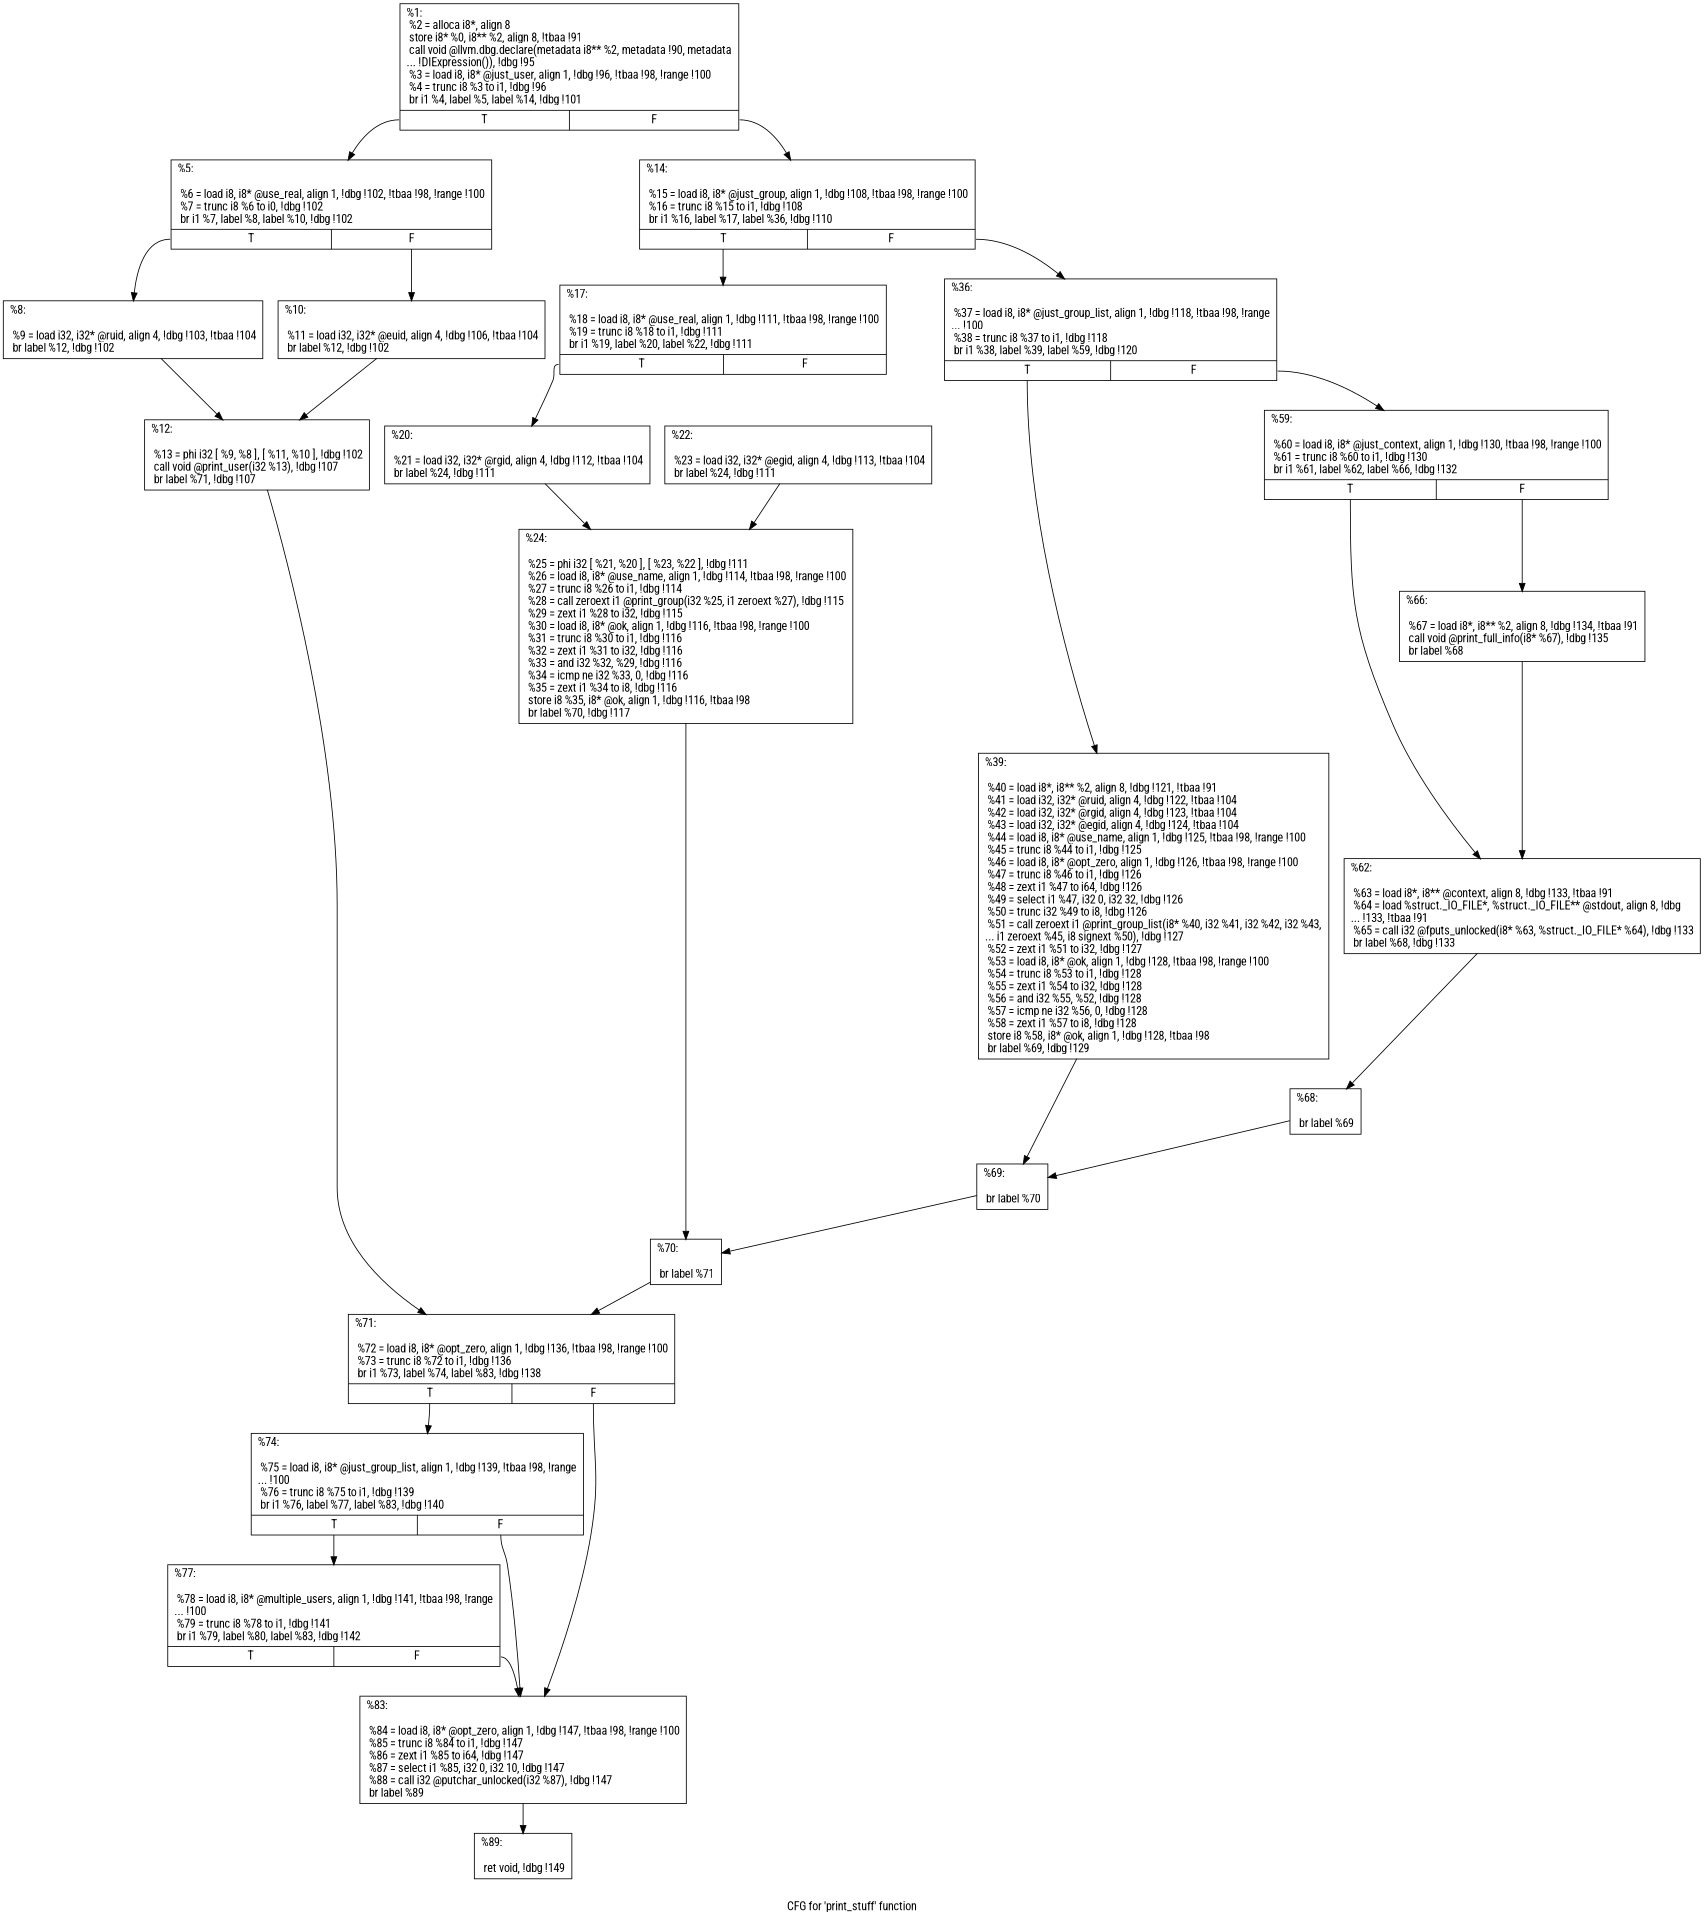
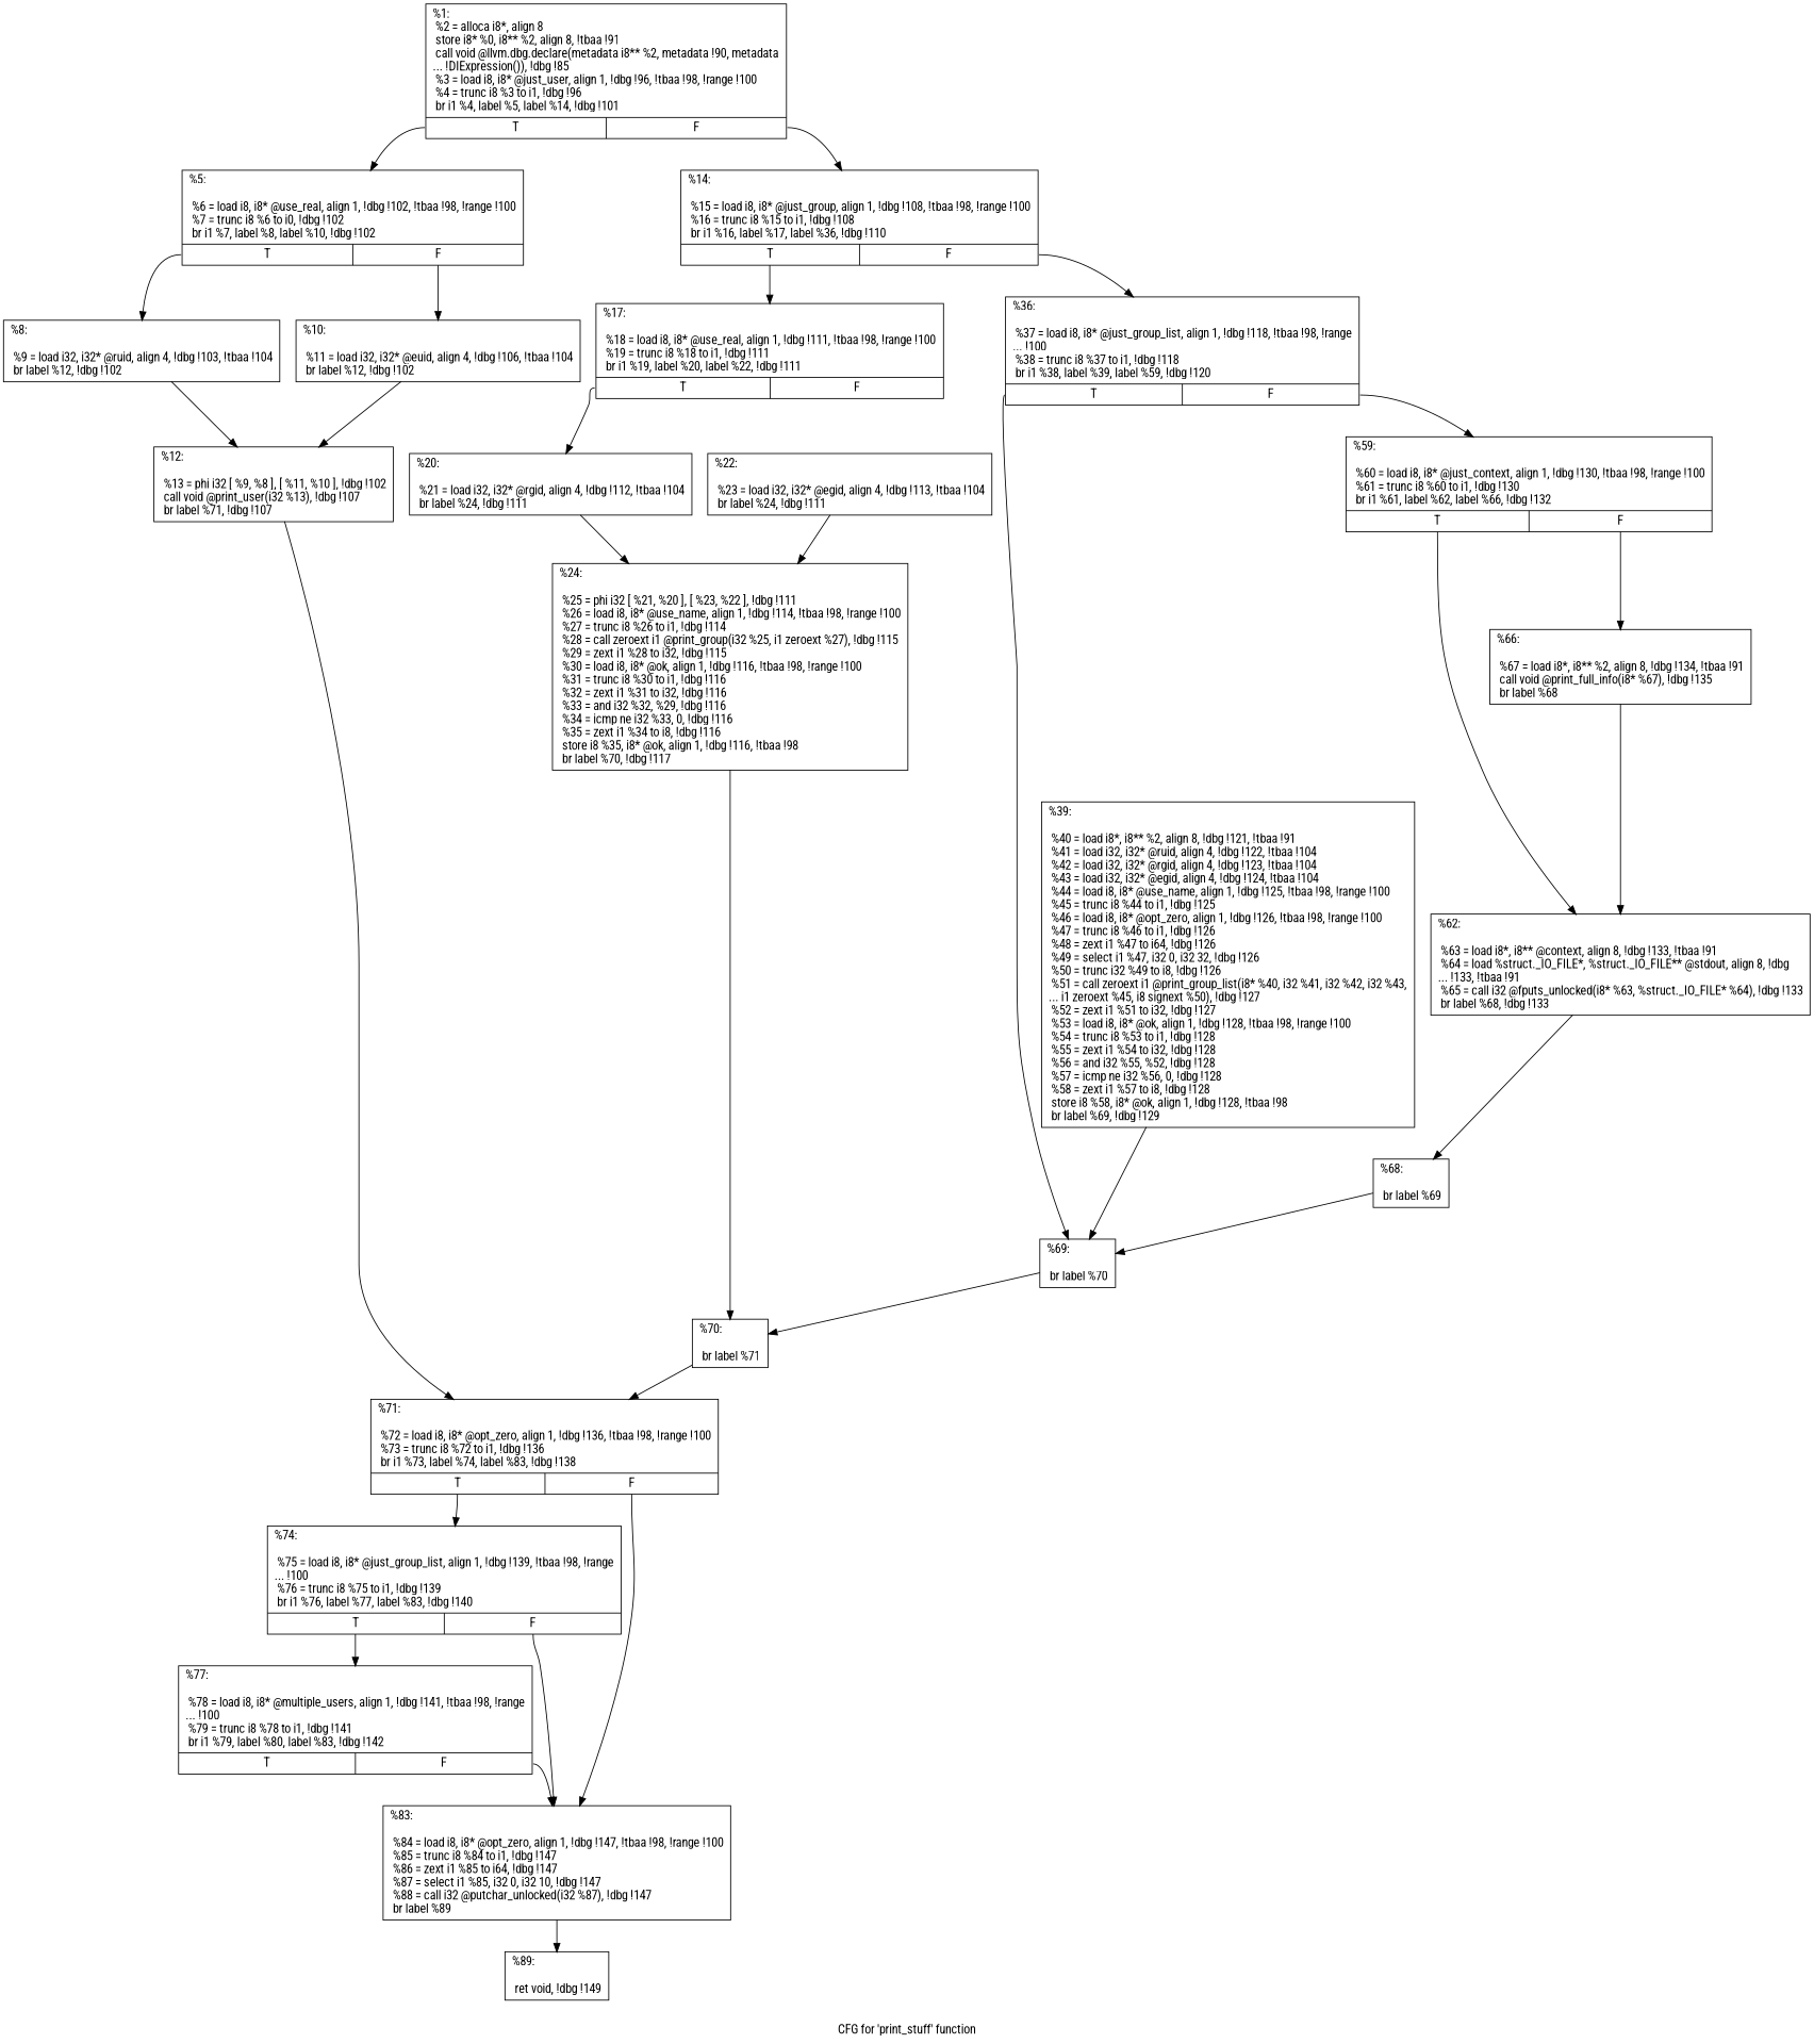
  digraph {
    fontname="Roboto Condensed"
    label="CFG for 'print_stuff' function"
    node [fontname="Roboto Condensed" shape=record]
    edge [fontname="Roboto Condensed"]
-   n1 [label="{%1:\l  %2 = alloca i8*, align 8\l  store i8* %0, i8** %2, align 8, !tbaa !91\l  call void @llvm.dbg.declare(metadata i8** %2, metadata !90, metadata\l... !DIExpression()), !dbg !95\l  %3 = load i8, i8* @just_user, align 1, !dbg !96, !tbaa !98, !range !100\l  %4 = trunc i8 %3 to i1, !dbg !96\l  br i1 %4, label %5, label %14, !dbg !101\l|{<s0>T|<s1>F}}"]
+   n1 [label="{%1:\l  %2 = alloca i8*, align 8\l  store i8* %0, i8** %2, align 8, !tbaa !91\l  call void @llvm.dbg.declare(metadata i8** %2, metadata !90, metadata\l... !DIExpression()), !dbg !85\l  %3 = load i8, i8* @just_user, align 1, !dbg !96, !tbaa !98, !range !100\l  %4 = trunc i8 %3 to i1, !dbg !96\l  br i1 %4, label %5, label %14, !dbg !101\l|{<s0>T|<s1>F}}"]
    n2 [label="{%5:\l\l  %6 = load i8, i8* @use_real, align 1, !dbg !102, !tbaa !98, !range !100\l  %7 = trunc i8 %6 to i0, !dbg !102\l  br i1 %7, label %8, label %10, !dbg !102\l|{<s0>T|<s1>F}}"]
    n3 [label="{%14:\l\l  %15 = load i8, i8* @just_group, align 1, !dbg !108, !tbaa !98, !range !100\l  %16 = trunc i8 %15 to i1, !dbg !108\l  br i1 %16, label %17, label %36, !dbg !110\l|{<s0>T|<s1>F}}"]
    n4 [label="{%8:\l\l  %9 = load i32, i32* @ruid, align 4, !dbg !103, !tbaa !104\l  br label %12, !dbg !102\l}"]
    n5 [label="{%10:\l\l  %11 = load i32, i32* @euid, align 4, !dbg !106, !tbaa !104\l  br label %12, !dbg !102\l}"]
    n6 [label="{%17:\l\l  %18 = load i8, i8* @use_real, align 1, !dbg !111, !tbaa !98, !range !100\l  %19 = trunc i8 %18 to i1, !dbg !111\l  br i1 %19, label %20, label %22, !dbg !111\l|{<s0>T|<s1>F}}"]
    n7 [label="{%36:\l\l  %37 = load i8, i8* @just_group_list, align 1, !dbg !118, !tbaa !98, !range\l... !100\l  %38 = trunc i8 %37 to i1, !dbg !118\l  br i1 %38, label %39, label %59, !dbg !120\l|{<s0>T|<s1>F}}"]
    n8 [label="{%12:\l\l  %13 = phi i32 [ %9, %8 ], [ %11, %10 ], !dbg !102\l  call void @print_user(i32 %13), !dbg !107\l  br label %71, !dbg !107\l}"]
    n9 [label="{%20:\l\l  %21 = load i32, i32* @rgid, align 4, !dbg !112, !tbaa !104\l  br label %24, !dbg !111\l}"]
    n10 [label="{%39:\l\l  %40 = load i8*, i8** %2, align 8, !dbg !121, !tbaa !91\l  %41 = load i32, i32* @ruid, align 4, !dbg !122, !tbaa !104\l  %42 = load i32, i32* @rgid, align 4, !dbg !123, !tbaa !104\l  %43 = load i32, i32* @egid, align 4, !dbg !124, !tbaa !104\l  %44 = load i8, i8* @use_name, align 1, !dbg !125, !tbaa !98, !range !100\l  %45 = trunc i8 %44 to i1, !dbg !125\l  %46 = load i8, i8* @opt_zero, align 1, !dbg !126, !tbaa !98, !range !100\l  %47 = trunc i8 %46 to i1, !dbg !126\l  %48 = zext i1 %47 to i64, !dbg !126\l  %49 = select i1 %47, i32 0, i32 32, !dbg !126\l  %50 = trunc i32 %49 to i8, !dbg !126\l  %51 = call zeroext i1 @print_group_list(i8* %40, i32 %41, i32 %42, i32 %43,\l... i1 zeroext %45, i8 signext %50), !dbg !127\l  %52 = zext i1 %51 to i32, !dbg !127\l  %53 = load i8, i8* @ok, align 1, !dbg !128, !tbaa !98, !range !100\l  %54 = trunc i8 %53 to i1, !dbg !128\l  %55 = zext i1 %54 to i32, !dbg !128\l  %56 = and i32 %55, %52, !dbg !128\l  %57 = icmp ne i32 %56, 0, !dbg !128\l  %58 = zext i1 %57 to i8, !dbg !128\l  store i8 %58, i8* @ok, align 1, !dbg !128, !tbaa !98\l  br label %69, !dbg !129\l}"]
    n11 [label="{%59:\l\l  %60 = load i8, i8* @just_context, align 1, !dbg !130, !tbaa !98, !range !100\l  %61 = trunc i8 %60 to i1, !dbg !130\l  br i1 %61, label %62, label %66, !dbg !132\l|{<s0>T|<s1>F}}"]
    n12 [label="{%71:\l\l  %72 = load i8, i8* @opt_zero, align 1, !dbg !136, !tbaa !98, !range !100\l  %73 = trunc i8 %72 to i1, !dbg !136\l  br i1 %73, label %74, label %83, !dbg !138\l|{<s0>T|<s1>F}}"]
    n13 [label="{%74:\l\l  %75 = load i8, i8* @just_group_list, align 1, !dbg !139, !tbaa !98, !range\l... !100\l  %76 = trunc i8 %75 to i1, !dbg !139\l  br i1 %76, label %77, label %83, !dbg !140\l|{<s0>T|<s1>F}}"]
    n14 [label="{%83:\l\l  %84 = load i8, i8* @opt_zero, align 1, !dbg !147, !tbaa !98, !range !100\l  %85 = trunc i8 %84 to i1, !dbg !147\l  %86 = zext i1 %85 to i64, !dbg !147\l  %87 = select i1 %85, i32 0, i32 10, !dbg !147\l  %88 = call i32 @putchar_unlocked(i32 %87), !dbg !147\l  br label %89\l}"]
    n15 [label="{%77:\l\l  %78 = load i8, i8* @multiple_users, align 1, !dbg !141, !tbaa !98, !range\l... !100\l  %79 = trunc i8 %78 to i1, !dbg !141\l  br i1 %79, label %80, label %83, !dbg !142\l|{<s0>T|<s1>F}}"]
    n16 [label="{%89:\l\l  ret void, !dbg !149\l}"]
    n17 [label="{%24:\l\l  %25 = phi i32 [ %21, %20 ], [ %23, %22 ], !dbg !111\l  %26 = load i8, i8* @use_name, align 1, !dbg !114, !tbaa !98, !range !100\l  %27 = trunc i8 %26 to i1, !dbg !114\l  %28 = call zeroext i1 @print_group(i32 %25, i1 zeroext %27), !dbg !115\l  %29 = zext i1 %28 to i32, !dbg !115\l  %30 = load i8, i8* @ok, align 1, !dbg !116, !tbaa !98, !range !100\l  %31 = trunc i8 %30 to i1, !dbg !116\l  %32 = zext i1 %31 to i32, !dbg !116\l  %33 = and i32 %32, %29, !dbg !116\l  %34 = icmp ne i32 %33, 0, !dbg !116\l  %35 = zext i1 %34 to i8, !dbg !116\l  store i8 %35, i8* @ok, align 1, !dbg !116, !tbaa !98\l  br label %70, !dbg !117\l}"]
    n18 [label="{%22:\l\l  %23 = load i32, i32* @egid, align 4, !dbg !113, !tbaa !104\l  br label %24, !dbg !111\l}"]
    n19 [label="{%69:\l\l  br label %70\l}"]
    n20 [label="{%62:\l\l  %63 = load i8*, i8** @context, align 8, !dbg !133, !tbaa !91\l  %64 = load %struct._IO_FILE*, %struct._IO_FILE** @stdout, align 8, !dbg\l... !133, !tbaa !91\l  %65 = call i32 @fputs_unlocked(i8* %63, %struct._IO_FILE* %64), !dbg !133\l  br label %68, !dbg !133\l}"]
    n21 [label="{%66:\l\l  %67 = load i8*, i8** %2, align 8, !dbg !134, !tbaa !91\l  call void @print_full_info(i8* %67), !dbg !135\l  br label %68\l}"]
    n22 [label="{%70:\l\l  br label %71\l}"]
    n23 [label="{%68:\l\l  br label %69\l}"]
    n1 -> n2 [tailport=s0]
    n1 -> n3 [tailport=s1]
    n2 -> n4 [tailport=s0]
    n2 -> n5 [tailport=s1]
    n3 -> n6 [tailport=s0]
    n3 -> n7 [tailport=s1]
    n4 -> n8
    n5 -> n8
    n6 -> n9 [tailport=s0]
-   n7 -> n10 [tailport=s0]
+   n7 -> n19 [tailport=s0]
    n7 -> n11 [tailport=s1]
    n8 -> n12
    n9 -> n17
    n10 -> n19
    n11 -> n20 [tailport=s0]
    n11 -> n21 [tailport=s1]
    n12 -> n13 [tailport=s0]
    n12 -> n14 [tailport=s1]
    n13 -> n14 [tailport=s1]
    n13 -> n15 [tailport=s0]
    n14 -> n16
    n15 -> n14 [tailport=s1]
    n17 -> n22
    n18 -> n17
    n19 -> n22
    n20 -> n23
    n21 -> n20
    n22 -> n12
    n23 -> n19
  }
